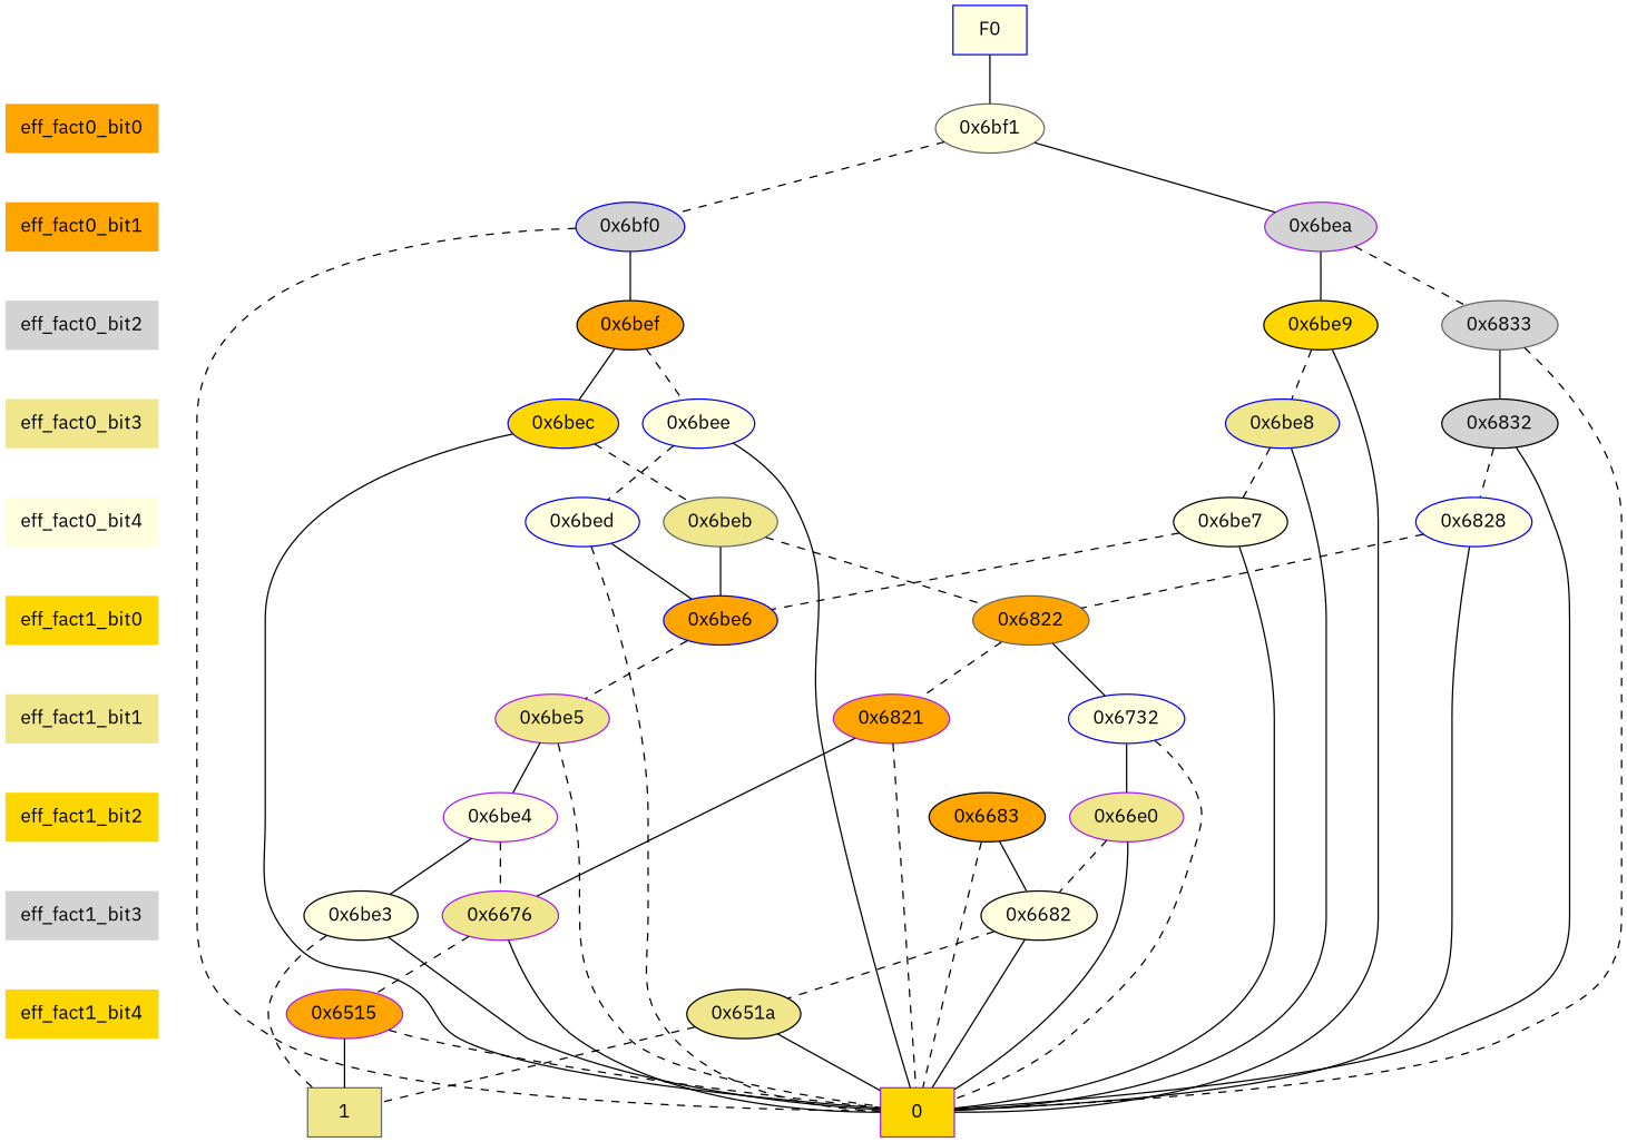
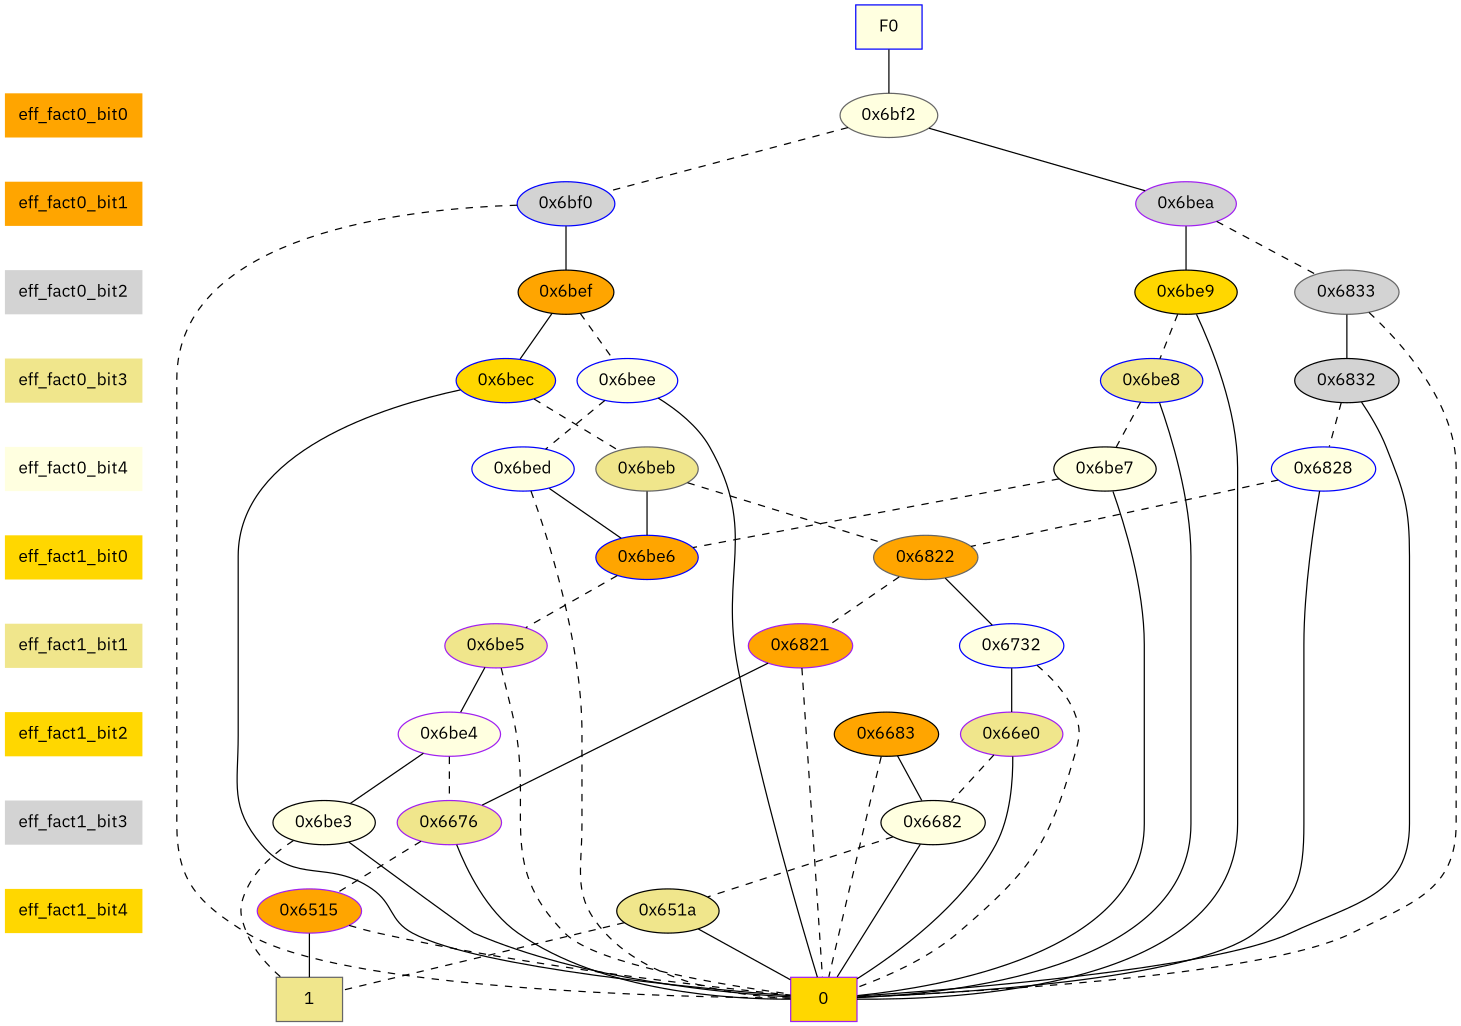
  digraph {
    fontname="IBM Plex Sans"
    node [fontname="IBM Plex Sans" style=filled color=blue fillcolor=lightyellow]
    edge [dir=none fontname="IBM Plex Sans" style=dashed]
    "CONST NODES" [shape=plaintext style=invis color="" fillcolor=""]
    " eff_fact0_bit0 " [color=purple fillcolor=orange shape=plaintext]
    " eff_fact0_bit1 " [color=gray40 fillcolor=orange shape=plaintext]
    " eff_fact0_bit2 " [color=gray40 fillcolor=lightgrey shape=plaintext]
    " eff_fact0_bit3 " [fillcolor=khaki shape=plaintext]
    " eff_fact0_bit4 " [shape=plaintext]
    " eff_fact1_bit0 " [fillcolor=gold shape=plaintext]
    " eff_fact1_bit1 " [color=purple fillcolor=khaki shape=plaintext]
    " eff_fact1_bit2 " [color=black fillcolor=gold shape=plaintext]
    " eff_fact1_bit3 " [color=gray40 fillcolor=lightgrey shape=plaintext]
    " eff_fact1_bit4 " [fillcolor=gold shape=plaintext]
    F0 [shape=box]
-   "0x6bf1" [color=gray40]
+   "0x6bf1" [color=gray40 label="0x6bf2"]
    "0x6bf0" [fillcolor=lightgrey]
    "0x6bea" [color=purple fillcolor=lightgrey]
    "0x6be9" [color=black fillcolor=gold]
    "0x6bef" [color=black fillcolor=orange]
    "0x6833" [color=gray40 fillcolor=lightgrey]
    "0x6be8" [fillcolor=khaki]
    "0x6bec" [fillcolor=gold]
    "0x6bee"
    "0x6832" [color=black fillcolor=lightgrey]
    "0x6bed"
    "0x6be7" [color=black]
    "0x6828"
    "0x6beb" [color=gray40 fillcolor=khaki]
    "0x6be6" [fillcolor=orange]
    "0x6822" [color=gray40 fillcolor=orange]
    "0x6be5" [color=purple fillcolor=khaki]
    "0x6732"
    "0x6821" [color=purple fillcolor=orange]
    "0x66e0" [color=purple fillcolor=khaki]
    "0x6be4" [color=purple]
    "0x6683" [color=black fillcolor=orange]
    "0x6682" [color=black]
    "0x6be3" [color=black]
    "0x6676" [color=purple fillcolor=khaki]
    "0x6515" [color=purple fillcolor=orange]
    "0x651a" [color=black fillcolor=khaki]
    n40 [color=purple fillcolor=gold label=0 shape=box]
    n41 [color=gray40 fillcolor=khaki label=1 shape=box]
    subgraph sub_1 {
      "CONST NODES"
      " eff_fact0_bit0 "
      " eff_fact0_bit1 "
      " eff_fact0_bit2 "
      " eff_fact0_bit3 "
      " eff_fact0_bit4 "
      " eff_fact1_bit0 "
      " eff_fact1_bit1 "
      " eff_fact1_bit2 "
      " eff_fact1_bit3 "
      " eff_fact1_bit4 "
    }
    subgraph sub_2 {
      rank=same
      F0
    }
    subgraph sub_3 {
      rank=same
      " eff_fact0_bit0 "
      "0x6bf1"
    }
    subgraph sub_4 {
      rank=same
      " eff_fact0_bit1 "
      "0x6bf0"
      "0x6bea"
    }
    subgraph sub_5 {
      rank=same
      " eff_fact0_bit2 "
      "0x6be9"
      "0x6bef"
      "0x6833"
    }
    subgraph sub_6 {
      rank=same
      " eff_fact0_bit3 "
      "0x6be8"
      "0x6bec"
      "0x6bee"
      "0x6832"
    }
    subgraph sub_7 {
      rank=same
      " eff_fact0_bit4 "
      "0x6bed"
      "0x6be7"
      "0x6828"
      "0x6beb"
    }
    subgraph sub_8 {
      rank=same
      " eff_fact1_bit0 "
      "0x6be6"
      "0x6822"
    }
    subgraph sub_9 {
      rank=same
      " eff_fact1_bit1 "
      "0x6be5"
      "0x6732"
      "0x6821"
    }
    subgraph sub_10 {
      rank=same
      " eff_fact1_bit2 "
      "0x66e0"
      "0x6be4"
      "0x6683"
    }
    subgraph sub_11 {
      rank=same
      " eff_fact1_bit3 "
      "0x6682"
      "0x6be3"
      "0x6676"
    }
    subgraph sub_12 {
      rank=same
      " eff_fact1_bit4 "
      "0x6515"
      "0x651a"
    }
    subgraph sub_13 {
      rank=same
      "CONST NODES"
      subgraph sub_14 {
        rank=same
        n40
        n41
      }
    }
    " eff_fact0_bit0 " -> " eff_fact0_bit1 " [style=invis]
    " eff_fact0_bit1 " -> " eff_fact0_bit2 " [style=invis]
    " eff_fact0_bit2 " -> " eff_fact0_bit3 " [style=invis]
    " eff_fact0_bit3 " -> " eff_fact0_bit4 " [style=invis]
    " eff_fact0_bit4 " -> " eff_fact1_bit0 " [style=invis]
    " eff_fact1_bit0 " -> " eff_fact1_bit1 " [style=invis]
    " eff_fact1_bit1 " -> " eff_fact1_bit2 " [style=invis]
    " eff_fact1_bit2 " -> " eff_fact1_bit3 " [style=invis]
    " eff_fact1_bit3 " -> " eff_fact1_bit4 " [style=invis]
    " eff_fact1_bit4 " -> "CONST NODES" [style=invis]
    F0 -> "0x6bf1" [style=solid]
    "0x6bf1" -> "0x6bf0"
    "0x6bf1" -> "0x6bea" [style=""]
    "0x6bf0" -> "0x6bef" [style=""]
    "0x6bf0" -> n40
    "0x6bea" -> "0x6be9" [style=""]
    "0x6bea" -> "0x6833"
    "0x6be9" -> "0x6be8"
    "0x6be9" -> n40 [style=""]
    "0x6bef" -> "0x6bec" [style=""]
    "0x6bef" -> "0x6bee"
    "0x6833" -> "0x6832" [style=""]
    "0x6833" -> n40
    "0x6be8" -> "0x6be7"
    "0x6be8" -> n40 [style=""]
    "0x6bec" -> "0x6beb"
    "0x6bec" -> n40 [style=""]
    "0x6bee" -> "0x6bed"
    "0x6bee" -> n40 [style=""]
    "0x6832" -> "0x6828"
    "0x6832" -> n40 [style=""]
    "0x6bed" -> "0x6be6" [style=""]
    "0x6bed" -> n40
    "0x6be7" -> "0x6be6"
    "0x6be7" -> n40 [style=""]
    "0x6828" -> "0x6822"
    "0x6828" -> n40 [style=""]
    "0x6beb" -> "0x6be6" [style=""]
    "0x6beb" -> "0x6822"
    "0x6be6" -> "0x6be5"
    "0x6822" -> "0x6732" [style=""]
    "0x6822" -> "0x6821"
    "0x6be5" -> "0x6be4" [style=""]
    "0x6be5" -> n40
    "0x6732" -> "0x66e0" [style=""]
    "0x6732" -> n40
    "0x6821" -> "0x6676" [style=""]
    "0x6821" -> n40
    "0x66e0" -> "0x6682"
    "0x66e0" -> n40 [style=""]
    "0x6be4" -> "0x6be3" [style=""]
    "0x6be4" -> "0x6676"
    "0x6683" -> "0x6682" [style=""]
    "0x6683" -> n40
    "0x6682" -> "0x651a"
    "0x6682" -> n40 [style=""]
    "0x6be3" -> n40 [style=""]
    "0x6be3" -> n41
    "0x6676" -> "0x6515"
    "0x6676" -> n40 [style=""]
    "0x6515" -> n40
    "0x6515" -> n41 [style=""]
    "0x651a" -> n40 [style=""]
    "0x651a" -> n41
  }
